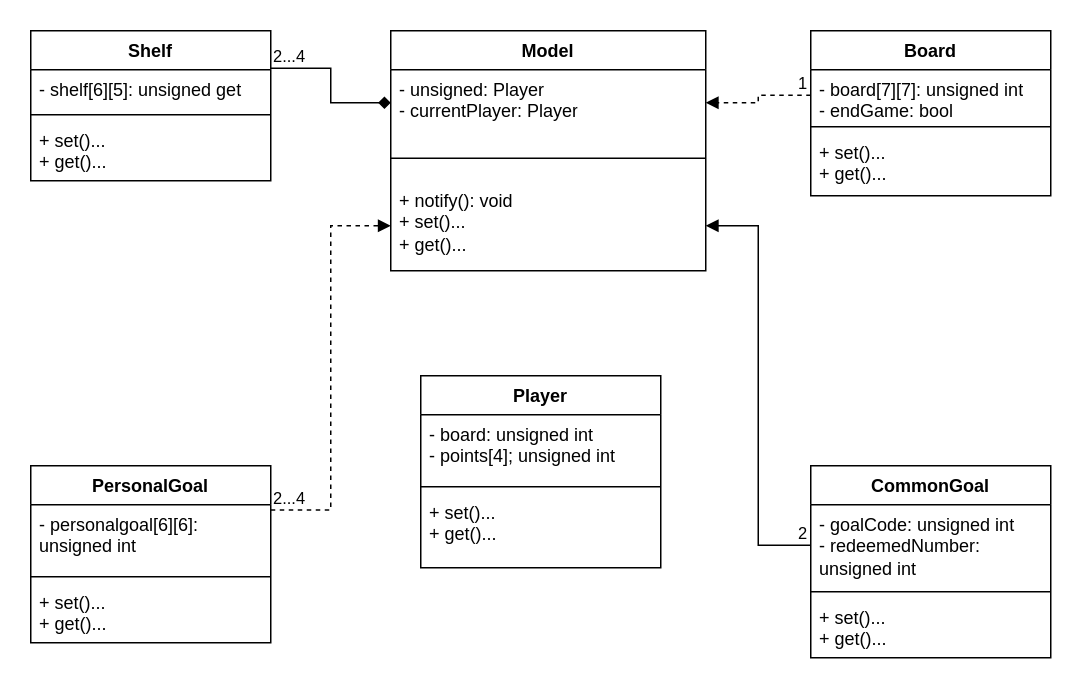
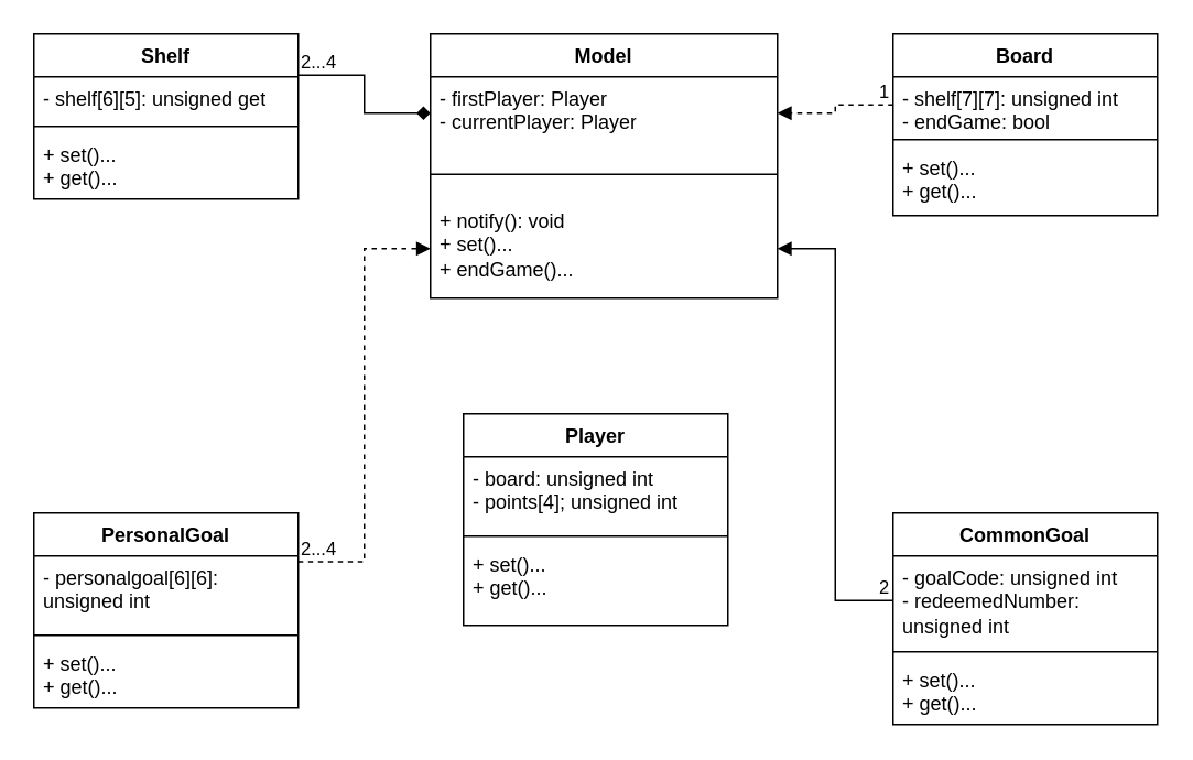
  <mxCell id="0" />
  <mxCell id="1" parent="0" />
  <mxCell id="2" value="Model" style="swimlane;fontStyle=1;align=center;verticalAlign=top;childLayout=stackLayout;horizontal=1;startSize=26;horizontalStack=0;resizeParent=1;resizeParentMax=0;resizeLast=0;collapsible=1;marginBottom=0;whiteSpace=wrap;html=1;" parent="1" vertex="1"><mxGeometry x="260" y="20" width="210" height="160" as="geometry"><mxRectangle x="330" y="50" width="80" height="30" as="alternateBounds" /></mxGeometry></mxCell>
- <mxCell id="3" value="- unsigned: Player&lt;br&gt;- currentPlayer: Player" style="text;strokeColor=none;fillColor=none;align=left;verticalAlign=top;spacingLeft=4;spacingRight=4;overflow=hidden;rotatable=0;points=[[0,0.5],[1,0.5]];portConstraint=eastwest;whiteSpace=wrap;html=1;" parent="2" vertex="1"><mxGeometry y="26" width="210" height="44" as="geometry" /></mxCell>
+ <mxCell id="3" value="- firstPlayer: Player&lt;br&gt;- currentPlayer: Player" style="text;strokeColor=none;fillColor=none;align=left;verticalAlign=top;spacingLeft=4;spacingRight=4;overflow=hidden;rotatable=0;points=[[0,0.5],[1,0.5]];portConstraint=eastwest;whiteSpace=wrap;html=1;" parent="2" vertex="1"><mxGeometry y="26" width="210" height="44" as="geometry" /></mxCell>
  <mxCell id="4" value="" style="line;strokeWidth=1;fillColor=none;align=left;verticalAlign=middle;spacingTop=-1;spacingLeft=3;spacingRight=3;rotatable=0;labelPosition=right;points=[];portConstraint=eastwest;strokeColor=inherit;" parent="2" vertex="1"><mxGeometry y="70" width="210" height="30" as="geometry" /></mxCell>
- <mxCell id="5" value="+ notify(): void&lt;br&gt;+ set()...&lt;br style=&quot;border-color: var(--border-color);&quot;&gt;+ get()..." style="text;strokeColor=none;fillColor=none;align=left;verticalAlign=top;spacingLeft=4;spacingRight=4;overflow=hidden;rotatable=0;points=[[0,0.5],[1,0.5]];portConstraint=eastwest;whiteSpace=wrap;html=1;" parent="2" vertex="1"><mxGeometry y="100" width="210" height="60" as="geometry" /></mxCell>
+ <mxCell id="5" value="+ notify(): void&lt;br&gt;+ set()...&lt;br style=&quot;border-color: var(--border-color);&quot;&gt;+ endGame()..." style="text;strokeColor=none;fillColor=none;align=left;verticalAlign=top;spacingLeft=4;spacingRight=4;overflow=hidden;rotatable=0;points=[[0,0.5],[1,0.5]];portConstraint=eastwest;whiteSpace=wrap;html=1;" parent="2" vertex="1"><mxGeometry y="100" width="210" height="60" as="geometry" /></mxCell>
  <mxCell id="6" value="Board" style="swimlane;fontStyle=1;align=center;verticalAlign=top;childLayout=stackLayout;horizontal=1;startSize=26;horizontalStack=0;resizeParent=1;resizeParentMax=0;resizeLast=0;collapsible=1;marginBottom=0;whiteSpace=wrap;html=1;" parent="1" vertex="1"><mxGeometry x="540" y="20" width="160" height="110" as="geometry" /></mxCell>
- <mxCell id="7" value="- board[7][7]: unsigned int&lt;br&gt;- endGame: bool" style="text;strokeColor=none;fillColor=none;align=left;verticalAlign=top;spacingLeft=4;spacingRight=4;overflow=hidden;rotatable=0;points=[[0,0.5],[1,0.5]];portConstraint=eastwest;whiteSpace=wrap;html=1;" parent="6" vertex="1"><mxGeometry y="26" width="160" height="34" as="geometry" /></mxCell>
+ <mxCell id="7" value="- shelf[7][7]: unsigned int&lt;br&gt;- endGame: bool" style="text;strokeColor=none;fillColor=none;align=left;verticalAlign=top;spacingLeft=4;spacingRight=4;overflow=hidden;rotatable=0;points=[[0,0.5],[1,0.5]];portConstraint=eastwest;whiteSpace=wrap;html=1;" parent="6" vertex="1"><mxGeometry y="26" width="160" height="34" as="geometry" /></mxCell>
  <mxCell id="8" value="" style="line;strokeWidth=1;fillColor=none;align=left;verticalAlign=middle;spacingTop=-1;spacingLeft=3;spacingRight=3;rotatable=0;labelPosition=right;points=[];portConstraint=eastwest;strokeColor=inherit;" parent="6" vertex="1"><mxGeometry y="60" width="160" height="8" as="geometry" /></mxCell>
  <mxCell id="9" value="+ set()...&lt;br&gt;+ get()..." style="text;strokeColor=none;fillColor=none;align=left;verticalAlign=top;spacingLeft=4;spacingRight=4;overflow=hidden;rotatable=0;points=[[0,0.5],[1,0.5]];portConstraint=eastwest;whiteSpace=wrap;html=1;" parent="6" vertex="1"><mxGeometry y="68" width="160" height="42" as="geometry" /></mxCell>
  <mxCell id="10" value="" style="endArrow=block;endFill=1;html=1;edgeStyle=orthogonalEdgeStyle;align=left;verticalAlign=top;rounded=0;exitX=0;exitY=0.5;exitDx=0;exitDy=0;entryX=1;entryY=0.5;entryDx=0;entryDy=0;dashed=1;" parent="1" source="7" target="3" edge="1"><mxGeometry x="-0.059" y="-5" relative="1" as="geometry"><mxPoint x="390" y="80" as="sourcePoint" /><mxPoint x="550" y="80" as="targetPoint" /><mxPoint as="offset" /></mxGeometry></mxCell>
  <mxCell id="11" value="1" style="edgeLabel;resizable=0;html=1;align=left;verticalAlign=bottom;" parent="10" connectable="0" vertex="1"><mxGeometry x="-1" relative="1" as="geometry"><mxPoint x="-10" as="offset" /></mxGeometry></mxCell>
  <mxCell id="12" value="Shelf" style="swimlane;fontStyle=1;align=center;verticalAlign=top;childLayout=stackLayout;horizontal=1;startSize=26;horizontalStack=0;resizeParent=1;resizeParentMax=0;resizeLast=0;collapsible=1;marginBottom=0;whiteSpace=wrap;html=1;" parent="1" vertex="1"><mxGeometry x="20" y="20" width="160" height="100" as="geometry" /></mxCell>
  <mxCell id="13" value="- shelf[6][5]: unsigned get" style="text;strokeColor=none;fillColor=none;align=left;verticalAlign=top;spacingLeft=4;spacingRight=4;overflow=hidden;rotatable=0;points=[[0,0.5],[1,0.5]];portConstraint=eastwest;whiteSpace=wrap;html=1;" parent="12" vertex="1"><mxGeometry y="26" width="160" height="26" as="geometry" /></mxCell>
  <mxCell id="14" value="" style="line;strokeWidth=1;fillColor=none;align=left;verticalAlign=middle;spacingTop=-1;spacingLeft=3;spacingRight=3;rotatable=0;labelPosition=right;points=[];portConstraint=eastwest;strokeColor=inherit;" parent="12" vertex="1"><mxGeometry y="52" width="160" height="8" as="geometry" /></mxCell>
  <mxCell id="15" value="+ set()...&lt;br style=&quot;border-color: var(--border-color);&quot;&gt;+ get()..." style="text;strokeColor=none;fillColor=none;align=left;verticalAlign=top;spacingLeft=4;spacingRight=4;overflow=hidden;rotatable=0;points=[[0,0.5],[1,0.5]];portConstraint=eastwest;whiteSpace=wrap;html=1;" parent="12" vertex="1"><mxGeometry y="60" width="160" height="40" as="geometry" /></mxCell>
  <mxCell id="16" value="" style="endArrow=diamond;endFill=1;html=1;edgeStyle=orthogonalEdgeStyle;align=left;verticalAlign=top;rounded=0;exitX=1;exitY=0.25;exitDx=0;exitDy=0;entryX=0;entryY=0.5;entryDx=0;entryDy=0;" parent="1" source="12" target="3" edge="1"><mxGeometry x="-1" relative="1" as="geometry"><mxPoint x="320" y="250" as="sourcePoint" /><mxPoint x="480" y="250" as="targetPoint" /></mxGeometry></mxCell>
  <mxCell id="17" value="2...4" style="edgeLabel;resizable=0;html=1;align=left;verticalAlign=bottom;" parent="16" connectable="0" vertex="1"><mxGeometry x="-1" relative="1" as="geometry" /></mxCell>
  <mxCell id="18" value="PersonalGoal" style="swimlane;fontStyle=1;align=center;verticalAlign=top;childLayout=stackLayout;horizontal=1;startSize=26;horizontalStack=0;resizeParent=1;resizeParentMax=0;resizeLast=0;collapsible=1;marginBottom=0;whiteSpace=wrap;html=1;" parent="1" vertex="1"><mxGeometry x="20" y="310" width="160" height="118" as="geometry" /></mxCell>
  <mxCell id="19" value="- personalgoal[6][6]: unsigned int" style="text;strokeColor=none;fillColor=none;align=left;verticalAlign=top;spacingLeft=4;spacingRight=4;overflow=hidden;rotatable=0;points=[[0,0.5],[1,0.5]];portConstraint=eastwest;whiteSpace=wrap;html=1;" parent="18" vertex="1"><mxGeometry y="26" width="160" height="44" as="geometry" /></mxCell>
  <mxCell id="20" value="" style="line;strokeWidth=1;fillColor=none;align=left;verticalAlign=middle;spacingTop=-1;spacingLeft=3;spacingRight=3;rotatable=0;labelPosition=right;points=[];portConstraint=eastwest;strokeColor=inherit;" parent="18" vertex="1"><mxGeometry y="70" width="160" height="8" as="geometry" /></mxCell>
  <mxCell id="21" value="+ set()...&lt;br style=&quot;border-color: var(--border-color);&quot;&gt;+ get()..." style="text;strokeColor=none;fillColor=none;align=left;verticalAlign=top;spacingLeft=4;spacingRight=4;overflow=hidden;rotatable=0;points=[[0,0.5],[1,0.5]];portConstraint=eastwest;whiteSpace=wrap;html=1;" parent="18" vertex="1"><mxGeometry y="78" width="160" height="40" as="geometry" /></mxCell>
  <mxCell id="22" value="" style="endArrow=block;endFill=1;html=1;edgeStyle=orthogonalEdgeStyle;align=left;verticalAlign=top;rounded=0;exitX=1;exitY=0.25;exitDx=0;exitDy=0;dashed=1;" parent="1" source="18" target="5" edge="1"><mxGeometry x="-1" relative="1" as="geometry"><mxPoint x="320" y="250" as="sourcePoint" /><mxPoint x="480" y="250" as="targetPoint" /><mxPoint as="offset" /></mxGeometry></mxCell>
  <mxCell id="23" value="2...4" style="edgeLabel;resizable=0;html=1;align=left;verticalAlign=bottom;" parent="22" connectable="0" vertex="1"><mxGeometry x="-1" relative="1" as="geometry" /></mxCell>
  <mxCell id="24" value="CommonGoal" style="swimlane;fontStyle=1;align=center;verticalAlign=top;childLayout=stackLayout;horizontal=1;startSize=26;horizontalStack=0;resizeParent=1;resizeParentMax=0;resizeLast=0;collapsible=1;marginBottom=0;whiteSpace=wrap;html=1;" parent="1" vertex="1"><mxGeometry x="540" y="310" width="160" height="128" as="geometry" /></mxCell>
  <mxCell id="25" value="- goalCode: unsigned int&lt;br&gt;- redeemedNumber: unsigned int" style="text;strokeColor=none;fillColor=none;align=left;verticalAlign=top;spacingLeft=4;spacingRight=4;overflow=hidden;rotatable=0;points=[[0,0.5],[1,0.5]];portConstraint=eastwest;whiteSpace=wrap;html=1;" parent="24" vertex="1"><mxGeometry y="26" width="160" height="54" as="geometry" /></mxCell>
  <mxCell id="26" value="" style="line;strokeWidth=1;fillColor=none;align=left;verticalAlign=middle;spacingTop=-1;spacingLeft=3;spacingRight=3;rotatable=0;labelPosition=right;points=[];portConstraint=eastwest;strokeColor=inherit;" parent="24" vertex="1"><mxGeometry y="80" width="160" height="8" as="geometry" /></mxCell>
  <mxCell id="27" value="+ set()...&lt;br style=&quot;border-color: var(--border-color);&quot;&gt;+ get()..." style="text;strokeColor=none;fillColor=none;align=left;verticalAlign=top;spacingLeft=4;spacingRight=4;overflow=hidden;rotatable=0;points=[[0,0.5],[1,0.5]];portConstraint=eastwest;whiteSpace=wrap;html=1;" parent="24" vertex="1"><mxGeometry y="88" width="160" height="40" as="geometry" /></mxCell>
  <mxCell id="28" value="" style="endArrow=block;endFill=1;html=1;edgeStyle=orthogonalEdgeStyle;align=left;verticalAlign=top;rounded=0;exitX=0;exitY=0.5;exitDx=0;exitDy=0;entryX=1;entryY=0.5;entryDx=0;entryDy=0;" parent="1" source="25" target="5" edge="1"><mxGeometry x="-1" relative="1" as="geometry"><mxPoint x="320" y="250" as="sourcePoint" /><mxPoint x="480" y="250" as="targetPoint" /></mxGeometry></mxCell>
  <mxCell id="29" value="2" style="edgeLabel;resizable=0;html=1;align=left;verticalAlign=bottom;" parent="28" connectable="0" vertex="1"><mxGeometry x="-1" relative="1" as="geometry"><mxPoint x="-10" as="offset" /></mxGeometry></mxCell>
  <mxCell id="30" value="Player" style="swimlane;fontStyle=1;align=center;verticalAlign=top;childLayout=stackLayout;horizontal=1;startSize=26;horizontalStack=0;resizeParent=1;resizeParentMax=0;resizeLast=0;collapsible=1;marginBottom=0;whiteSpace=wrap;html=1;" parent="1" vertex="1"><mxGeometry x="280" y="250" width="160" height="128" as="geometry" /></mxCell>
  <mxCell id="31" value="- board: unsigned int&lt;br&gt;- points[4]; unsigned int" style="text;strokeColor=none;fillColor=none;align=left;verticalAlign=top;spacingLeft=4;spacingRight=4;overflow=hidden;rotatable=0;points=[[0,0.5],[1,0.5]];portConstraint=eastwest;whiteSpace=wrap;html=1;" parent="30" vertex="1"><mxGeometry y="26" width="160" height="44" as="geometry" /></mxCell>
  <mxCell id="32" value="" style="line;strokeWidth=1;fillColor=none;align=left;verticalAlign=middle;spacingTop=-1;spacingLeft=3;spacingRight=3;rotatable=0;labelPosition=right;points=[];portConstraint=eastwest;strokeColor=inherit;" parent="30" vertex="1"><mxGeometry y="70" width="160" height="8" as="geometry" /></mxCell>
  <mxCell id="33" value="+ set()...&lt;br style=&quot;border-color: var(--border-color);&quot;&gt;+ get()..." style="text;strokeColor=none;fillColor=none;align=left;verticalAlign=top;spacingLeft=4;spacingRight=4;overflow=hidden;rotatable=0;points=[[0,0.5],[1,0.5]];portConstraint=eastwest;whiteSpace=wrap;html=1;" parent="30" vertex="1"><mxGeometry y="78" width="160" height="50" as="geometry" /></mxCell>
